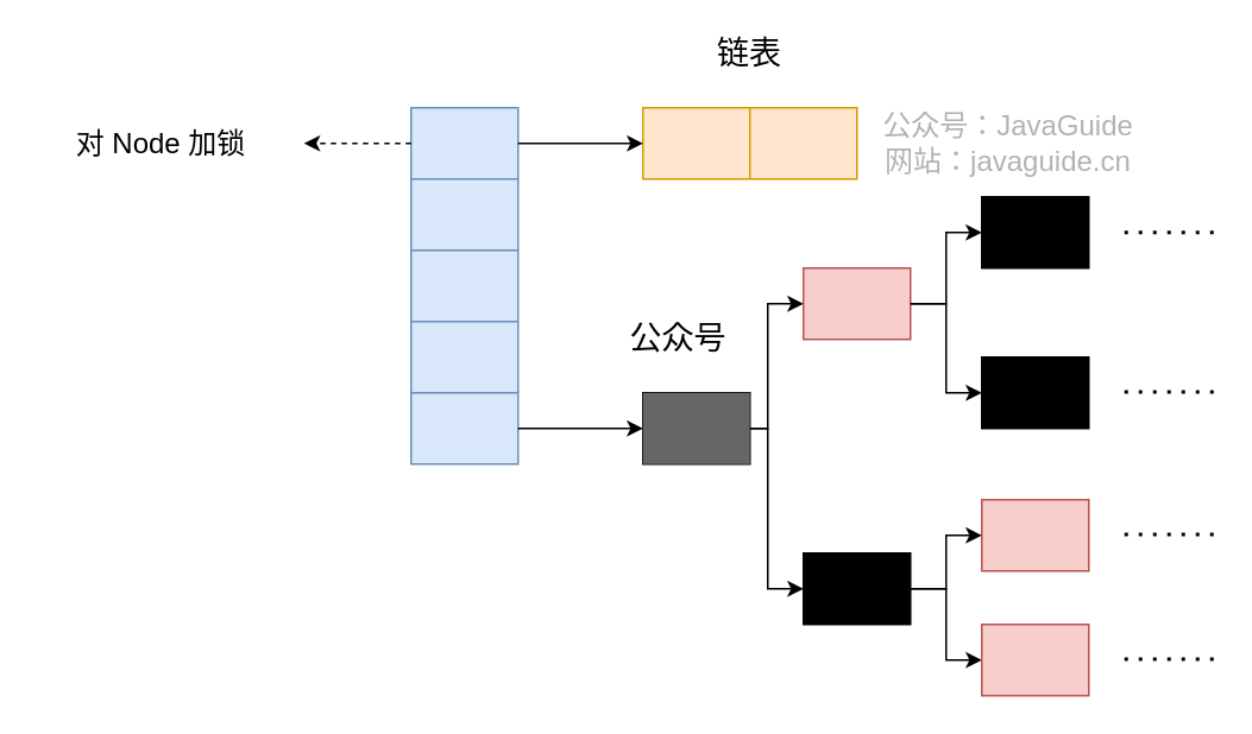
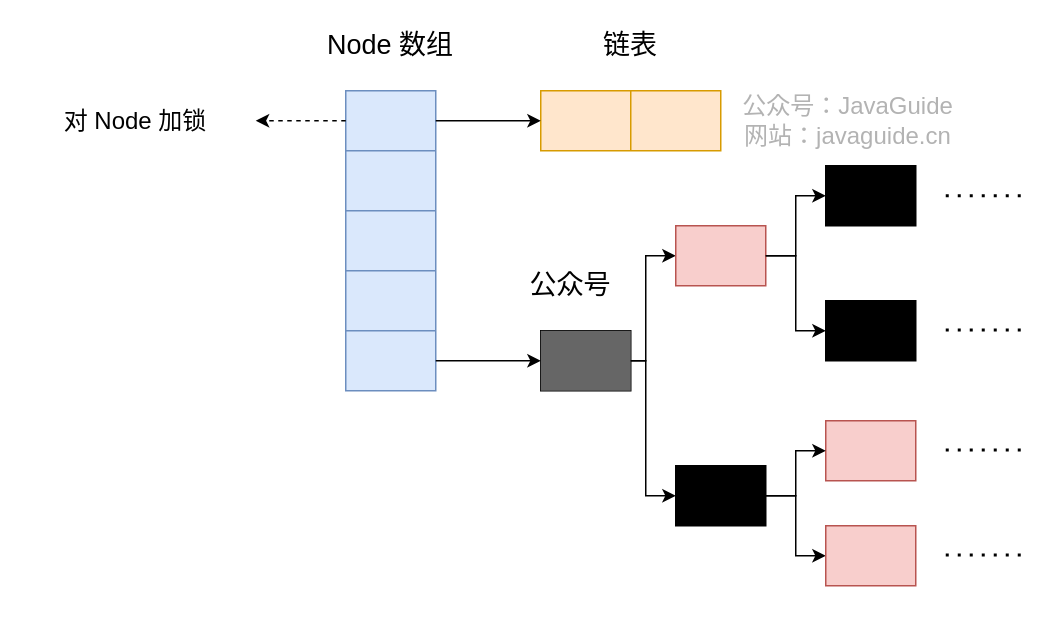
  <mxCell id="0" />
  <mxCell id="1" parent="0" />
  <mxCell id="2" value="" style="shape=table;html=1;whiteSpace=wrap;startSize=0;container=1;collapsible=0;childLayout=tableLayout;sketch=0;fillColor=#dae8fc;strokeColor=#6c8ebf;rounded=1;" parent="1" vertex="1"><mxGeometry x="230" y="60" width="60" height="200" as="geometry" /></mxCell>
  <mxCell id="3" value="" style="shape=partialRectangle;html=1;whiteSpace=wrap;collapsible=0;dropTarget=0;pointerEvents=0;fillColor=none;top=0;left=0;bottom=0;right=0;points=[[0,0.5],[1,0.5]];portConstraint=eastwest;sketch=0;" parent="2" vertex="1"><mxGeometry width="60" height="40" as="geometry" /></mxCell>
  <mxCell id="4" value="" style="shape=partialRectangle;html=1;whiteSpace=wrap;connectable=0;overflow=hidden;fillColor=none;top=0;left=0;bottom=0;right=0;sketch=0;" parent="3" vertex="1"><mxGeometry width="60" height="40" as="geometry" /></mxCell>
  <mxCell id="5" value="" style="shape=partialRectangle;html=1;whiteSpace=wrap;collapsible=0;dropTarget=0;pointerEvents=0;fillColor=none;top=0;left=0;bottom=0;right=0;points=[[0,0.5],[1,0.5]];portConstraint=eastwest;sketch=0;" parent="2" vertex="1"><mxGeometry y="40" width="60" height="40" as="geometry" /></mxCell>
  <mxCell id="6" value="" style="shape=partialRectangle;html=1;whiteSpace=wrap;connectable=0;overflow=hidden;fillColor=none;top=0;left=0;bottom=0;right=0;sketch=0;" parent="5" vertex="1"><mxGeometry width="60" height="40" as="geometry" /></mxCell>
  <mxCell id="7" value="" style="shape=partialRectangle;html=1;whiteSpace=wrap;collapsible=0;dropTarget=0;pointerEvents=0;fillColor=none;top=0;left=0;bottom=0;right=0;points=[[0,0.5],[1,0.5]];portConstraint=eastwest;sketch=0;" parent="2" vertex="1"><mxGeometry y="80" width="60" height="40" as="geometry" /></mxCell>
  <mxCell id="8" value="" style="shape=partialRectangle;html=1;whiteSpace=wrap;connectable=0;overflow=hidden;fillColor=none;top=0;left=0;bottom=0;right=0;sketch=0;" parent="7" vertex="1"><mxGeometry width="60" height="40" as="geometry" /></mxCell>
  <mxCell id="9" value="" style="shape=partialRectangle;html=1;whiteSpace=wrap;collapsible=0;dropTarget=0;pointerEvents=0;fillColor=none;top=0;left=0;bottom=0;right=0;points=[[0,0.5],[1,0.5]];portConstraint=eastwest;sketch=0;" parent="2" vertex="1"><mxGeometry y="120" width="60" height="40" as="geometry" /></mxCell>
  <mxCell id="10" value="" style="shape=partialRectangle;html=1;whiteSpace=wrap;connectable=0;overflow=hidden;fillColor=none;top=0;left=0;bottom=0;right=0;sketch=0;" parent="9" vertex="1"><mxGeometry width="60" height="40" as="geometry" /></mxCell>
  <mxCell id="11" value="" style="shape=partialRectangle;html=1;whiteSpace=wrap;collapsible=0;dropTarget=0;pointerEvents=0;fillColor=none;top=0;left=0;bottom=0;right=0;points=[[0,0.5],[1,0.5]];portConstraint=eastwest;sketch=0;" parent="2" vertex="1"><mxGeometry y="160" width="60" height="40" as="geometry" /></mxCell>
  <mxCell id="12" value="" style="shape=partialRectangle;html=1;whiteSpace=wrap;connectable=0;overflow=hidden;fillColor=none;top=0;left=0;bottom=0;right=0;sketch=0;" parent="11" vertex="1"><mxGeometry width="60" height="40" as="geometry" /></mxCell>
+ <mxCell id="13" value="&lt;font style=&quot;font-size: 18px&quot;&gt;Node 数组&lt;/font&gt;" style="text;html=1;strokeColor=none;fillColor=none;align=center;verticalAlign=middle;whiteSpace=wrap;rounded=0;sketch=0;" parent="1" vertex="1"><mxGeometry x="200" y="20" width="120" height="20" as="geometry" /></mxCell>
  <mxCell id="14" value="" style="shape=table;html=1;whiteSpace=wrap;startSize=0;container=1;collapsible=0;childLayout=tableLayout;rounded=1;strokeColor=#d79b00;fillColor=#ffe6cc;sketch=0;" parent="1" vertex="1"><mxGeometry x="360" y="60" width="120" height="40" as="geometry" /></mxCell>
  <mxCell id="15" value="" style="shape=partialRectangle;html=1;whiteSpace=wrap;collapsible=0;dropTarget=0;pointerEvents=0;fillColor=none;top=0;left=0;bottom=0;right=0;points=[[0,0.5],[1,0.5]];portConstraint=eastwest;sketch=0;" parent="14" vertex="1"><mxGeometry width="120" height="40" as="geometry" /></mxCell>
  <mxCell id="16" value="" style="shape=partialRectangle;html=1;whiteSpace=wrap;connectable=0;overflow=hidden;fillColor=none;top=0;left=0;bottom=0;right=0;sketch=0;" parent="15" vertex="1"><mxGeometry width="60" height="40" as="geometry" /></mxCell>
  <mxCell id="17" value="" style="shape=partialRectangle;html=1;whiteSpace=wrap;connectable=0;overflow=hidden;fillColor=none;top=0;left=0;bottom=0;right=0;sketch=0;" parent="15" vertex="1"><mxGeometry x="60" width="60" height="40" as="geometry" /></mxCell>
  <mxCell id="18" style="edgeStyle=orthogonalEdgeStyle;rounded=0;orthogonalLoop=1;jettySize=auto;html=1;entryX=0;entryY=0.5;entryDx=0;entryDy=0;sketch=0;" parent="1" source="3" target="15" edge="1"><mxGeometry relative="1" as="geometry" /></mxCell>
  <mxCell id="19" value="" style="shape=table;html=1;whiteSpace=wrap;startSize=0;container=1;collapsible=0;childLayout=tableLayout;rounded=1;fillColor=#f5f5f5;sketch=0;fontColor=#333333;" parent="1" vertex="1"><mxGeometry x="360" y="220" width="60" height="40" as="geometry" /></mxCell>
  <mxCell id="20" value="" style="shape=partialRectangle;html=1;whiteSpace=wrap;collapsible=0;dropTarget=0;pointerEvents=0;fillColor=none;top=0;left=0;bottom=0;right=0;points=[[0,0.5],[1,0.5]];portConstraint=eastwest;sketch=0;" parent="19" vertex="1"><mxGeometry width="60" height="40" as="geometry" /></mxCell>
  <mxCell id="21" value="" style="shape=partialRectangle;html=1;whiteSpace=wrap;connectable=0;overflow=hidden;top=0;left=0;bottom=0;right=0;sketch=0;fillColor=#666666;" parent="20" vertex="1"><mxGeometry width="60" height="40" as="geometry" /></mxCell>
  <mxCell id="22" style="edgeStyle=orthogonalEdgeStyle;rounded=0;orthogonalLoop=1;jettySize=auto;html=1;sketch=0;" parent="1" source="11" target="19" edge="1"><mxGeometry relative="1" as="geometry" /></mxCell>
  <mxCell id="23" value="&lt;font style=&quot;font-size: 18px&quot;&gt;链表&lt;/font&gt;" style="text;html=1;strokeColor=none;fillColor=none;align=center;verticalAlign=middle;whiteSpace=wrap;rounded=0;sketch=0;" parent="1" vertex="1"><mxGeometry x="400" y="20" width="40" height="20" as="geometry" /></mxCell>
  <mxCell id="24" value="公众号：JavaGuide&lt;br style=&quot;font-size: 16px;&quot;&gt;网站：javaguide.cn" style="text;html=1;strokeColor=none;fillColor=none;align=center;verticalAlign=middle;whiteSpace=wrap;rounded=0;labelBackgroundColor=none;fontSize=16;fontColor=#B3B3B3;rotation=0;sketch=0;shadow=0;" parent="1" vertex="1"><mxGeometry x="480" y="75" width="170" height="10" as="geometry" /></mxCell>
  <mxCell id="25" value="" style="shape=table;html=1;whiteSpace=wrap;startSize=0;container=1;collapsible=0;childLayout=tableLayout;rounded=1;sketch=0;fillColor=#000000;" parent="1" vertex="1"><mxGeometry x="550" y="200" width="60" height="40" as="geometry" /></mxCell>
  <mxCell id="26" value="" style="shape=partialRectangle;html=1;whiteSpace=wrap;collapsible=0;dropTarget=0;pointerEvents=0;fillColor=none;top=0;left=0;bottom=0;right=0;points=[[0,0.5],[1,0.5]];portConstraint=eastwest;sketch=0;" parent="25" vertex="1"><mxGeometry width="60" height="40" as="geometry" /></mxCell>
  <mxCell id="27" value="" style="shape=partialRectangle;html=1;whiteSpace=wrap;connectable=0;overflow=hidden;fillColor=none;top=0;left=0;bottom=0;right=0;sketch=0;" parent="26" vertex="1"><mxGeometry width="60" height="40" as="geometry" /></mxCell>
  <mxCell id="28" value="" style="shape=table;html=1;whiteSpace=wrap;startSize=0;container=1;collapsible=0;childLayout=tableLayout;rounded=1;strokeColor=#b85450;fillColor=#f8cecc;sketch=0;" parent="1" vertex="1"><mxGeometry x="550" y="280" width="60" height="40" as="geometry" /></mxCell>
  <mxCell id="29" value="" style="shape=partialRectangle;html=1;whiteSpace=wrap;collapsible=0;dropTarget=0;pointerEvents=0;fillColor=none;top=0;left=0;bottom=0;right=0;points=[[0,0.5],[1,0.5]];portConstraint=eastwest;sketch=0;" parent="28" vertex="1"><mxGeometry width="60" height="40" as="geometry" /></mxCell>
  <mxCell id="30" value="" style="shape=partialRectangle;html=1;whiteSpace=wrap;connectable=0;overflow=hidden;fillColor=none;top=0;left=0;bottom=0;right=0;sketch=0;" parent="29" vertex="1"><mxGeometry width="60" height="40" as="geometry" /></mxCell>
  <mxCell id="31" value="" style="shape=table;html=1;whiteSpace=wrap;startSize=0;container=1;collapsible=0;childLayout=tableLayout;rounded=1;sketch=0;fillColor=#000000;" parent="1" vertex="1"><mxGeometry x="450" y="310" width="60" height="40" as="geometry" /></mxCell>
  <mxCell id="32" value="" style="shape=partialRectangle;html=1;whiteSpace=wrap;collapsible=0;dropTarget=0;pointerEvents=0;fillColor=none;top=0;left=0;bottom=0;right=0;points=[[0,0.5],[1,0.5]];portConstraint=eastwest;sketch=0;" parent="31" vertex="1"><mxGeometry width="60" height="40" as="geometry" /></mxCell>
  <mxCell id="33" value="" style="shape=partialRectangle;html=1;whiteSpace=wrap;connectable=0;overflow=hidden;fillColor=none;top=0;left=0;bottom=0;right=0;sketch=0;" parent="32" vertex="1"><mxGeometry width="60" height="40" as="geometry" /></mxCell>
  <mxCell id="34" value="" style="shape=table;html=1;whiteSpace=wrap;startSize=0;container=1;collapsible=0;childLayout=tableLayout;rounded=1;strokeColor=#000000;sketch=0;fontColor=#333333;fillColor=#000000;" parent="1" vertex="1"><mxGeometry x="550" y="110" width="60" height="40" as="geometry" /></mxCell>
  <mxCell id="35" value="" style="shape=partialRectangle;html=1;whiteSpace=wrap;collapsible=0;dropTarget=0;pointerEvents=0;fillColor=none;top=0;left=0;bottom=0;right=0;points=[[0,0.5],[1,0.5]];portConstraint=eastwest;sketch=0;" parent="34" vertex="1"><mxGeometry width="60" height="40" as="geometry" /></mxCell>
  <mxCell id="36" value="" style="shape=partialRectangle;html=1;whiteSpace=wrap;connectable=0;overflow=hidden;fillColor=none;top=0;left=0;bottom=0;right=0;sketch=0;" parent="35" vertex="1"><mxGeometry width="60" height="40" as="geometry" /></mxCell>
  <mxCell id="37" value="" style="endArrow=none;dashed=1;html=1;dashPattern=1 3;strokeWidth=2;sketch=0;" parent="1" edge="1"><mxGeometry width="50" height="50" relative="1" as="geometry"><mxPoint x="630" y="130" as="sourcePoint" /><mxPoint x="680" y="130" as="targetPoint" /></mxGeometry></mxCell>
  <mxCell id="38" value="" style="endArrow=none;dashed=1;html=1;dashPattern=1 3;strokeWidth=2;sketch=0;" parent="1" edge="1"><mxGeometry width="50" height="50" relative="1" as="geometry"><mxPoint x="630" y="219.5" as="sourcePoint" /><mxPoint x="680" y="219.5" as="targetPoint" /></mxGeometry></mxCell>
  <mxCell id="39" value="" style="endArrow=none;dashed=1;html=1;dashPattern=1 3;strokeWidth=2;sketch=0;" parent="1" edge="1"><mxGeometry width="50" height="50" relative="1" as="geometry"><mxPoint x="630" y="299.5" as="sourcePoint" /><mxPoint x="680" y="299.5" as="targetPoint" /></mxGeometry></mxCell>
  <mxCell id="40" value="" style="endArrow=none;dashed=1;html=1;dashPattern=1 3;strokeWidth=2;sketch=0;" parent="1" edge="1"><mxGeometry width="50" height="50" relative="1" as="geometry"><mxPoint x="630" y="369.5" as="sourcePoint" /><mxPoint x="680" y="369.5" as="targetPoint" /></mxGeometry></mxCell>
  <mxCell id="41" style="edgeStyle=orthogonalEdgeStyle;rounded=0;orthogonalLoop=1;jettySize=auto;html=1;entryX=0;entryY=0.5;entryDx=0;entryDy=0;sketch=0;" parent="1" source="20" target="44" edge="1"><mxGeometry relative="1" as="geometry"><Array as="points"><mxPoint x="430" y="240" /><mxPoint x="430" y="170" /></Array></mxGeometry></mxCell>
  <mxCell id="42" style="edgeStyle=orthogonalEdgeStyle;rounded=0;orthogonalLoop=1;jettySize=auto;html=1;entryX=0;entryY=0.5;entryDx=0;entryDy=0;sketch=0;" parent="1" source="20" target="31" edge="1"><mxGeometry relative="1" as="geometry"><Array as="points"><mxPoint x="430" y="240" /><mxPoint x="430" y="330" /></Array></mxGeometry></mxCell>
  <mxCell id="43" value="" style="shape=table;html=1;whiteSpace=wrap;startSize=0;container=1;collapsible=0;childLayout=tableLayout;rounded=1;strokeColor=#b85450;fillColor=#f8cecc;sketch=0;" parent="1" vertex="1"><mxGeometry x="450" y="150" width="60" height="40" as="geometry" /></mxCell>
  <mxCell id="44" value="" style="shape=partialRectangle;html=1;whiteSpace=wrap;collapsible=0;dropTarget=0;pointerEvents=0;fillColor=none;top=0;left=0;bottom=0;right=0;points=[[0,0.5],[1,0.5]];portConstraint=eastwest;sketch=0;" parent="43" vertex="1"><mxGeometry width="60" height="40" as="geometry" /></mxCell>
  <mxCell id="45" value="" style="shape=partialRectangle;html=1;whiteSpace=wrap;connectable=0;overflow=hidden;fillColor=none;top=0;left=0;bottom=0;right=0;sketch=0;" parent="44" vertex="1"><mxGeometry width="60" height="40" as="geometry" /></mxCell>
  <mxCell id="46" style="edgeStyle=orthogonalEdgeStyle;rounded=0;orthogonalLoop=1;jettySize=auto;html=1;entryX=0;entryY=0.5;entryDx=0;entryDy=0;sketch=0;" parent="1" source="44" target="35" edge="1"><mxGeometry relative="1" as="geometry" /></mxCell>
  <mxCell id="47" style="edgeStyle=orthogonalEdgeStyle;rounded=0;orthogonalLoop=1;jettySize=auto;html=1;sketch=0;" parent="1" source="44" target="26" edge="1"><mxGeometry relative="1" as="geometry" /></mxCell>
  <mxCell id="48" style="edgeStyle=orthogonalEdgeStyle;rounded=0;orthogonalLoop=1;jettySize=auto;html=1;entryX=0;entryY=0.5;entryDx=0;entryDy=0;sketch=0;" parent="1" source="32" target="29" edge="1"><mxGeometry relative="1" as="geometry"><Array as="points"><mxPoint x="530" y="330" /><mxPoint x="530" y="300" /></Array></mxGeometry></mxCell>
  <mxCell id="49" style="edgeStyle=orthogonalEdgeStyle;rounded=0;orthogonalLoop=1;jettySize=auto;html=1;sketch=0;" parent="1" source="32" target="51" edge="1"><mxGeometry relative="1" as="geometry" /></mxCell>
  <mxCell id="50" value="" style="shape=table;html=1;whiteSpace=wrap;startSize=0;container=1;collapsible=0;childLayout=tableLayout;rounded=1;strokeColor=#b85450;fillColor=#f8cecc;sketch=0;" parent="1" vertex="1"><mxGeometry x="550" y="350" width="60" height="40" as="geometry" /></mxCell>
  <mxCell id="51" value="" style="shape=partialRectangle;html=1;whiteSpace=wrap;collapsible=0;dropTarget=0;pointerEvents=0;fillColor=none;top=0;left=0;bottom=0;right=0;points=[[0,0.5],[1,0.5]];portConstraint=eastwest;sketch=0;" parent="50" vertex="1"><mxGeometry width="60" height="40" as="geometry" /></mxCell>
  <mxCell id="52" value="" style="shape=partialRectangle;html=1;whiteSpace=wrap;connectable=0;overflow=hidden;fillColor=none;top=0;left=0;bottom=0;right=0;sketch=0;" parent="51" vertex="1"><mxGeometry width="60" height="40" as="geometry" /></mxCell>
  <mxCell id="53" value="&lt;span style=&quot;font-size: 18px&quot;&gt;公众号&lt;/span&gt;" style="text;html=1;strokeColor=none;fillColor=none;align=center;verticalAlign=middle;whiteSpace=wrap;rounded=0;sketch=0;" parent="1" vertex="1"><mxGeometry x="350" y="180" width="60" height="20" as="geometry" /></mxCell>
  <mxCell id="54" value="对 Node 加锁" style="text;html=1;strokeColor=none;fillColor=none;align=center;verticalAlign=middle;whiteSpace=wrap;rounded=0;fontSize=16;sketch=0;" parent="1" vertex="1"><mxGeometry x="20" y="70" width="140" height="20" as="geometry" /></mxCell>
  <mxCell id="55" style="edgeStyle=orthogonalEdgeStyle;rounded=0;orthogonalLoop=1;jettySize=auto;html=1;sketch=0;dashed=1;" parent="1" edge="1"><mxGeometry relative="1" as="geometry"><mxPoint x="170" y="80" as="targetPoint" /><mxPoint x="230" y="80" as="sourcePoint" /></mxGeometry></mxCell>
